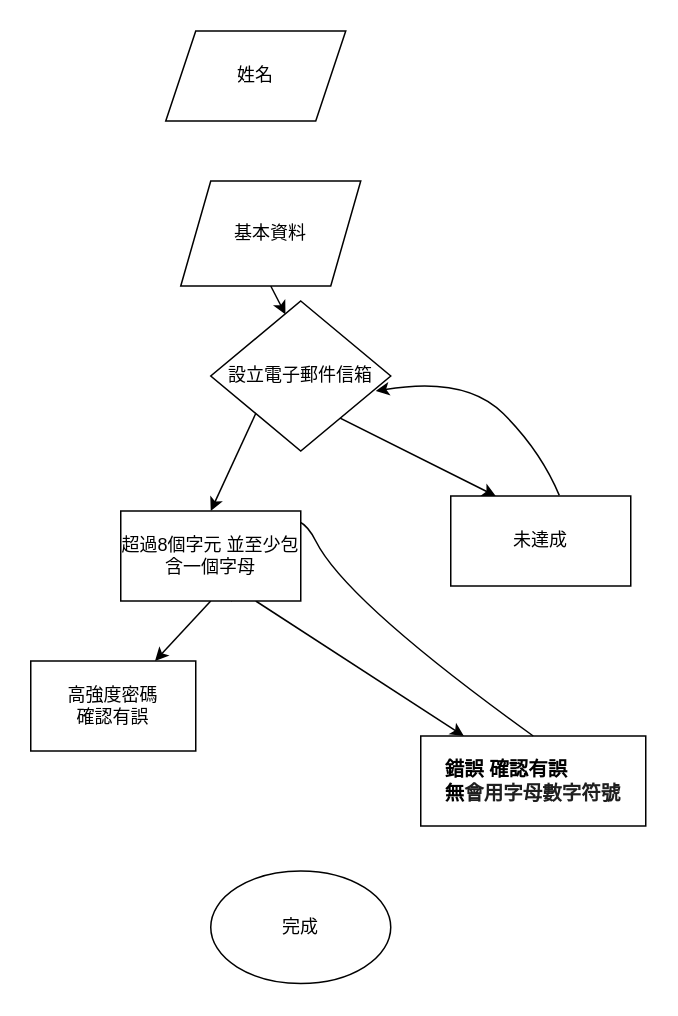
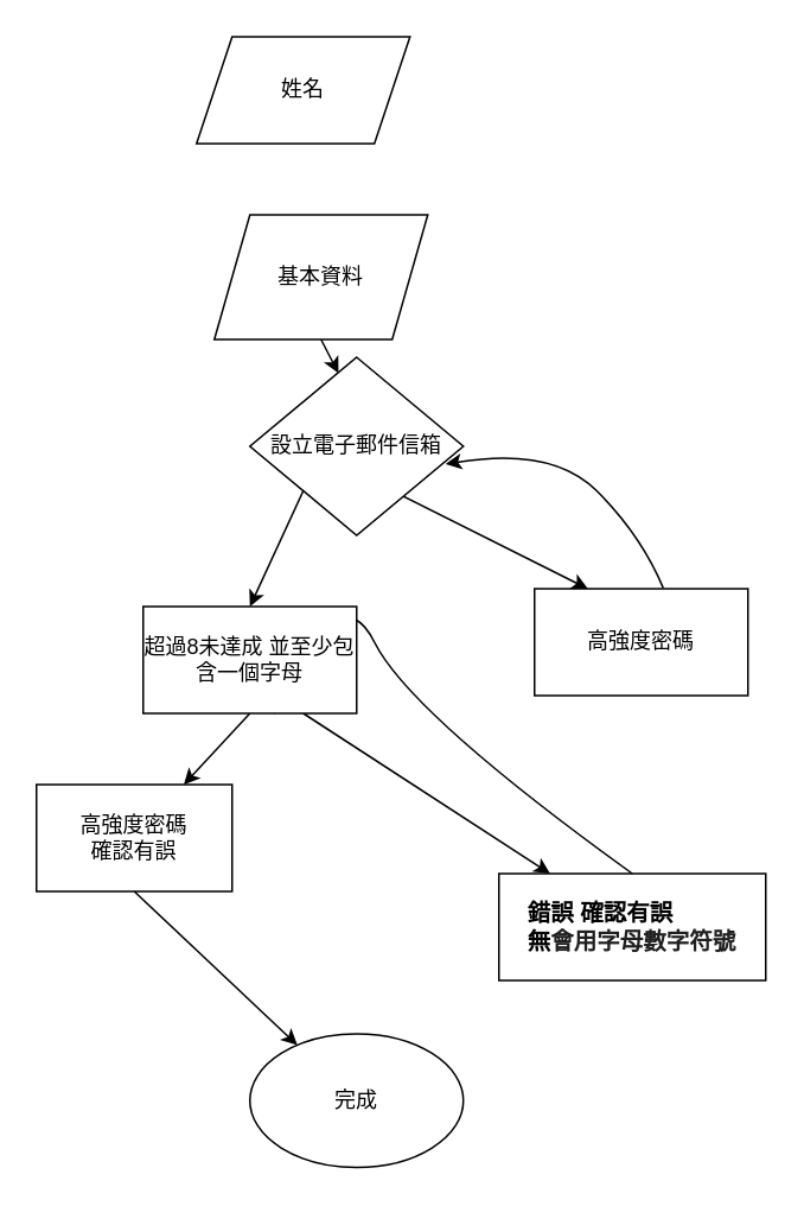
  <mxCell id="0" />
  <mxCell id="1" parent="0" />
  <mxCell id="2" value="" style="endArrow=classic;html=1;rounded=0;exitX=0.5;exitY=1;exitDx=0;exitDy=0;entryX=0.415;entryY=0.09;entryDx=0;entryDy=0;entryPerimeter=0;" edge="1" parent="1" source="11" target="16"><mxGeometry width="50" height="50" relative="1" as="geometry"><mxPoint x="172.5" y="180" as="sourcePoint" /><mxPoint x="180" y="210" as="targetPoint" /></mxGeometry></mxCell>
  <mxCell id="3" value="" style="endArrow=classic;html=1;rounded=0;entryX=0.25;entryY=0;entryDx=0;entryDy=0;exitX=1;exitY=1;exitDx=0;exitDy=0;" edge="1" parent="1" source="16" target="13"><mxGeometry width="50" height="50" relative="1" as="geometry"><mxPoint x="210" y="260" as="sourcePoint" /><mxPoint x="227.64" y="288.62" as="targetPoint" /><Array as="points"><mxPoint x="210" y="270" /></Array></mxGeometry></mxCell>
  <mxCell id="4" value="" style="endArrow=classic;html=1;rounded=0;exitX=0.5;exitY=1;exitDx=0;exitDy=0;" edge="1" parent="1" source="15" target="5"><mxGeometry width="50" height="50" relative="1" as="geometry"><mxPoint x="130.385" y="364.615" as="sourcePoint" /><mxPoint x="190" y="400" as="targetPoint" /></mxGeometry></mxCell>
  <mxCell id="5" value="高強度密碼&lt;div&gt;確認有誤&lt;/div&gt;" style="rounded=0;whiteSpace=wrap;html=1;" vertex="1" parent="1"><mxGeometry x="20" y="440" width="110" height="60" as="geometry" /></mxCell>
  <mxCell id="6" value="" style="endArrow=classic;html=1;rounded=0;exitX=0.75;exitY=1;exitDx=0;exitDy=0;" edge="1" parent="1" source="15" target="7"><mxGeometry width="50" height="50" relative="1" as="geometry"><mxPoint x="140" y="370" as="sourcePoint" /><mxPoint x="250" y="390" as="targetPoint" /></mxGeometry></mxCell>
  <mxCell id="7" value="&lt;h3 style=&quot;text-align: start; font-size: 13px;&quot;&gt;錯誤 確認有誤&amp;nbsp;&lt;br&gt;無&lt;font style=&quot;font-size: 13px;&quot; face=&quot;Google Sans, roboto, Noto Sans Myanmar UI, arial, sans-serif&quot; color=&quot;#1f1f1f&quot;&gt;&lt;span style=&quot;background-color: rgb(255, 255, 255);&quot;&gt;會用字母數字符號&lt;/span&gt;&lt;/font&gt;&lt;/h3&gt;" style="rounded=0;whiteSpace=wrap;html=1;" vertex="1" parent="1"><mxGeometry x="280" y="490" width="150" height="60" as="geometry" /></mxCell>
  <mxCell id="8" value="" style="curved=1;endArrow=classic;html=1;rounded=0;exitX=0.5;exitY=0;exitDx=0;exitDy=0;entryX=0.613;entryY=1.007;entryDx=0;entryDy=0;entryPerimeter=0;" edge="1" parent="1" source="7" target="15"><mxGeometry width="50" height="50" relative="1" as="geometry"><mxPoint x="170" y="410" as="sourcePoint" /><mxPoint x="143.56" y="355.2" as="targetPoint" /><Array as="points"><mxPoint x="230" y="400" /><mxPoint x="190" y="320" /></Array></mxGeometry></mxCell>
+ <mxCell id="9" value="" style="endArrow=classic;html=1;rounded=0;exitX=0.5;exitY=1;exitDx=0;exitDy=0;" edge="1" parent="1" source="5" target="10"><mxGeometry width="50" height="50" relative="1" as="geometry"><mxPoint x="170" y="410" as="sourcePoint" /><mxPoint x="194" y="514" as="targetPoint" /></mxGeometry></mxCell>
  <mxCell id="10" value="完成" style="ellipse;whiteSpace=wrap;html=1;" vertex="1" parent="1"><mxGeometry x="140" y="580" width="120" height="75" as="geometry" /></mxCell>
  <mxCell id="11" value="基本資料" style="shape=parallelogram;perimeter=parallelogramPerimeter;whiteSpace=wrap;html=1;fixedSize=1;" vertex="1" parent="1"><mxGeometry x="120" y="120" width="120" height="70" as="geometry" /></mxCell>
  <mxCell id="12" value="姓名" style="shape=parallelogram;perimeter=parallelogramPerimeter;whiteSpace=wrap;html=1;fixedSize=1;" vertex="1" parent="1"><mxGeometry x="110" y="20" width="120" height="60" as="geometry" /></mxCell>
- <mxCell id="13" value="未達成" style="rounded=0;whiteSpace=wrap;html=1;" vertex="1" parent="1"><mxGeometry x="300" y="330" width="120" height="60" as="geometry" /></mxCell>
+ <mxCell id="13" value="高強度密碼" style="rounded=0;whiteSpace=wrap;html=1;" vertex="1" parent="1"><mxGeometry x="300" y="330" width="120" height="60" as="geometry" /></mxCell>
  <mxCell id="14" value="" style="endArrow=classic;html=1;rounded=0;exitX=0;exitY=1;exitDx=0;exitDy=0;entryX=0.5;entryY=0;entryDx=0;entryDy=0;" edge="1" parent="1" source="16" target="15"><mxGeometry width="50" height="50" relative="1" as="geometry"><mxPoint x="180" y="250" as="sourcePoint" /><mxPoint x="129.24" y="311.2" as="targetPoint" /></mxGeometry></mxCell>
- <mxCell id="15" value="超過8個字元 並至少包含一個字母" style="rounded=0;whiteSpace=wrap;html=1;" vertex="1" parent="1"><mxGeometry x="80" y="340" width="120" height="60" as="geometry" /></mxCell>
+ <mxCell id="15" value="超過8未達成 並至少包含一個字母" style="rounded=0;whiteSpace=wrap;html=1;" vertex="1" parent="1"><mxGeometry x="80" y="340" width="120" height="60" as="geometry" /></mxCell>
  <mxCell id="16" value="設立電子郵件信箱" style="rhombus;whiteSpace=wrap;html=1;" vertex="1" parent="1"><mxGeometry x="140" y="200" width="120" height="100" as="geometry" /></mxCell>
  <mxCell id="17" value="" style="curved=1;endArrow=classic;html=1;rounded=0;entryX=0.917;entryY=0.6;entryDx=0;entryDy=0;entryPerimeter=0;exitX=0.603;exitY=-0.007;exitDx=0;exitDy=0;exitPerimeter=0;" edge="1" parent="1" source="13" target="16"><mxGeometry width="50" height="50" relative="1" as="geometry"><mxPoint x="310" y="300" as="sourcePoint" /><mxPoint x="360" y="250" as="targetPoint" /><Array as="points"><mxPoint x="360" y="300" /><mxPoint x="310" y="250" /></Array></mxGeometry></mxCell>
